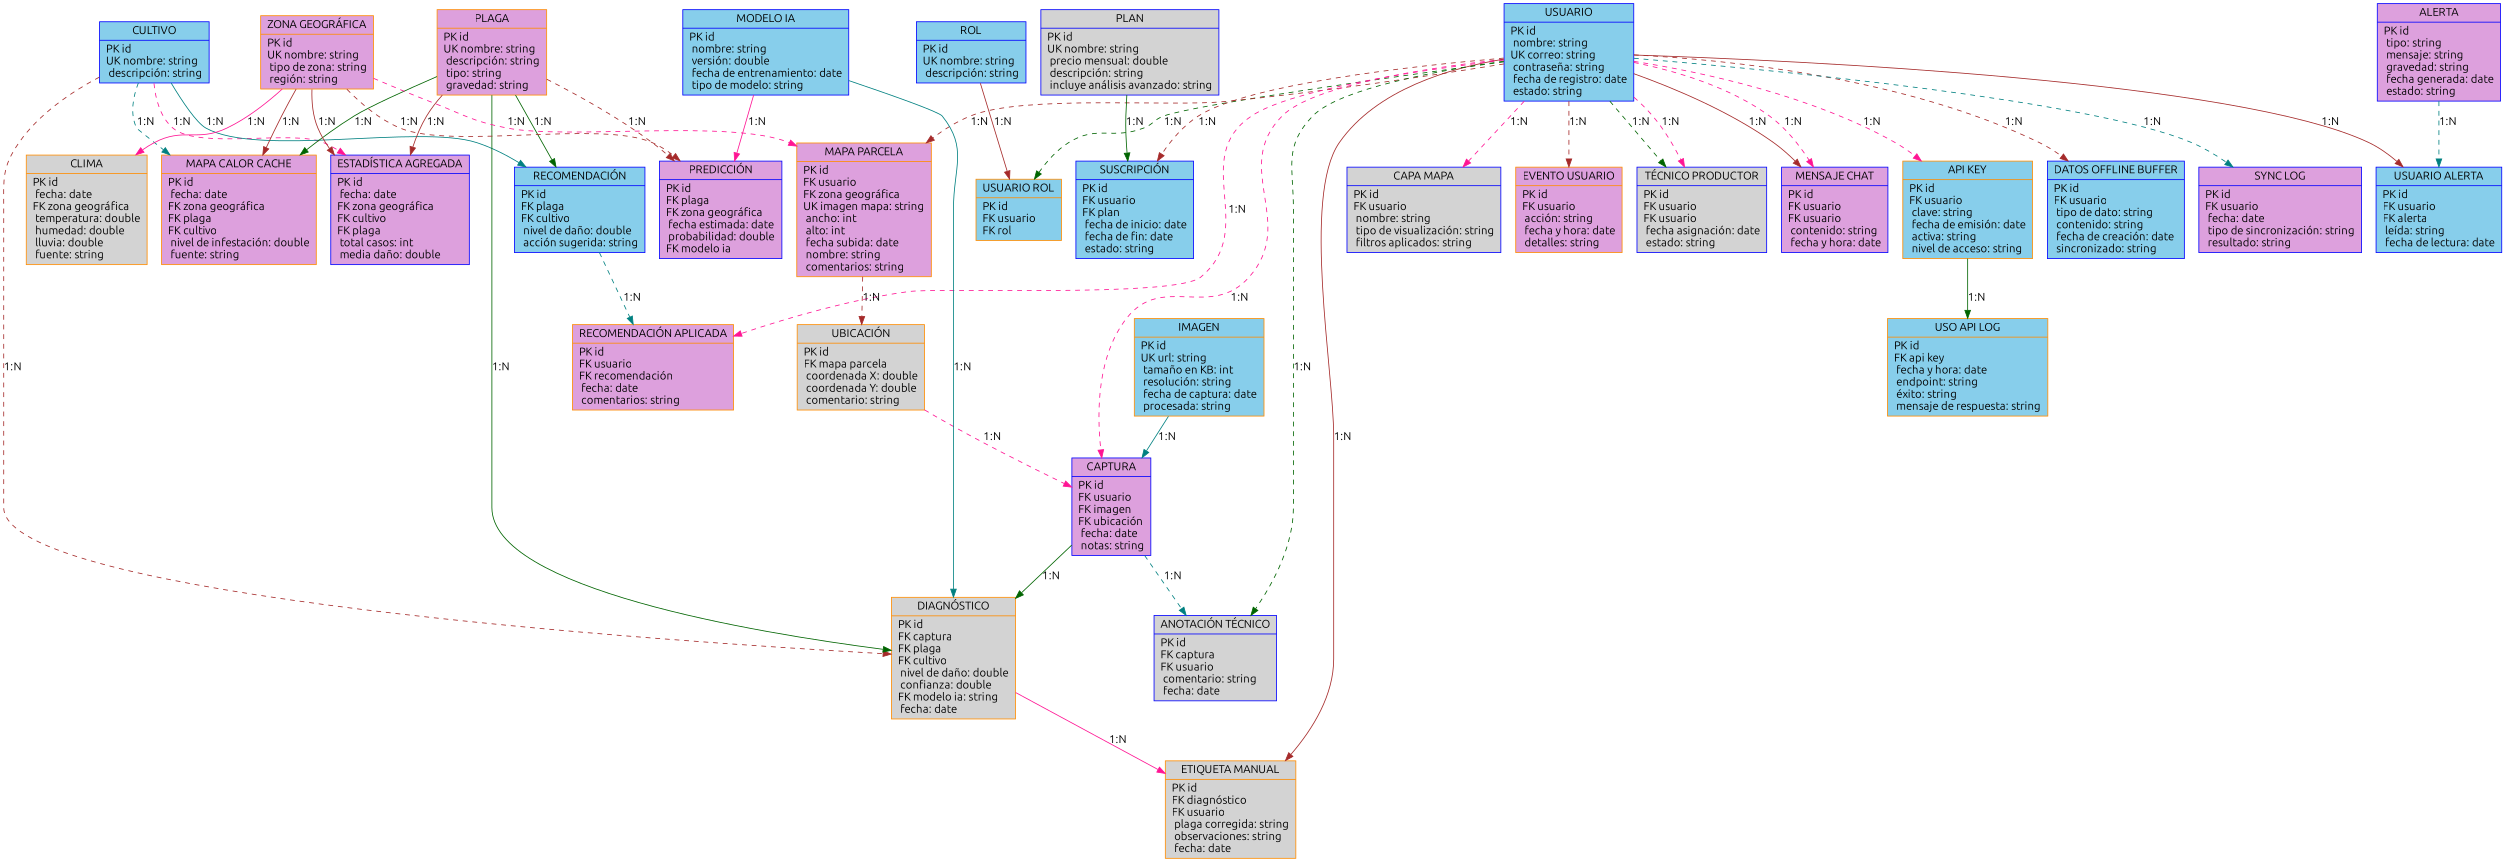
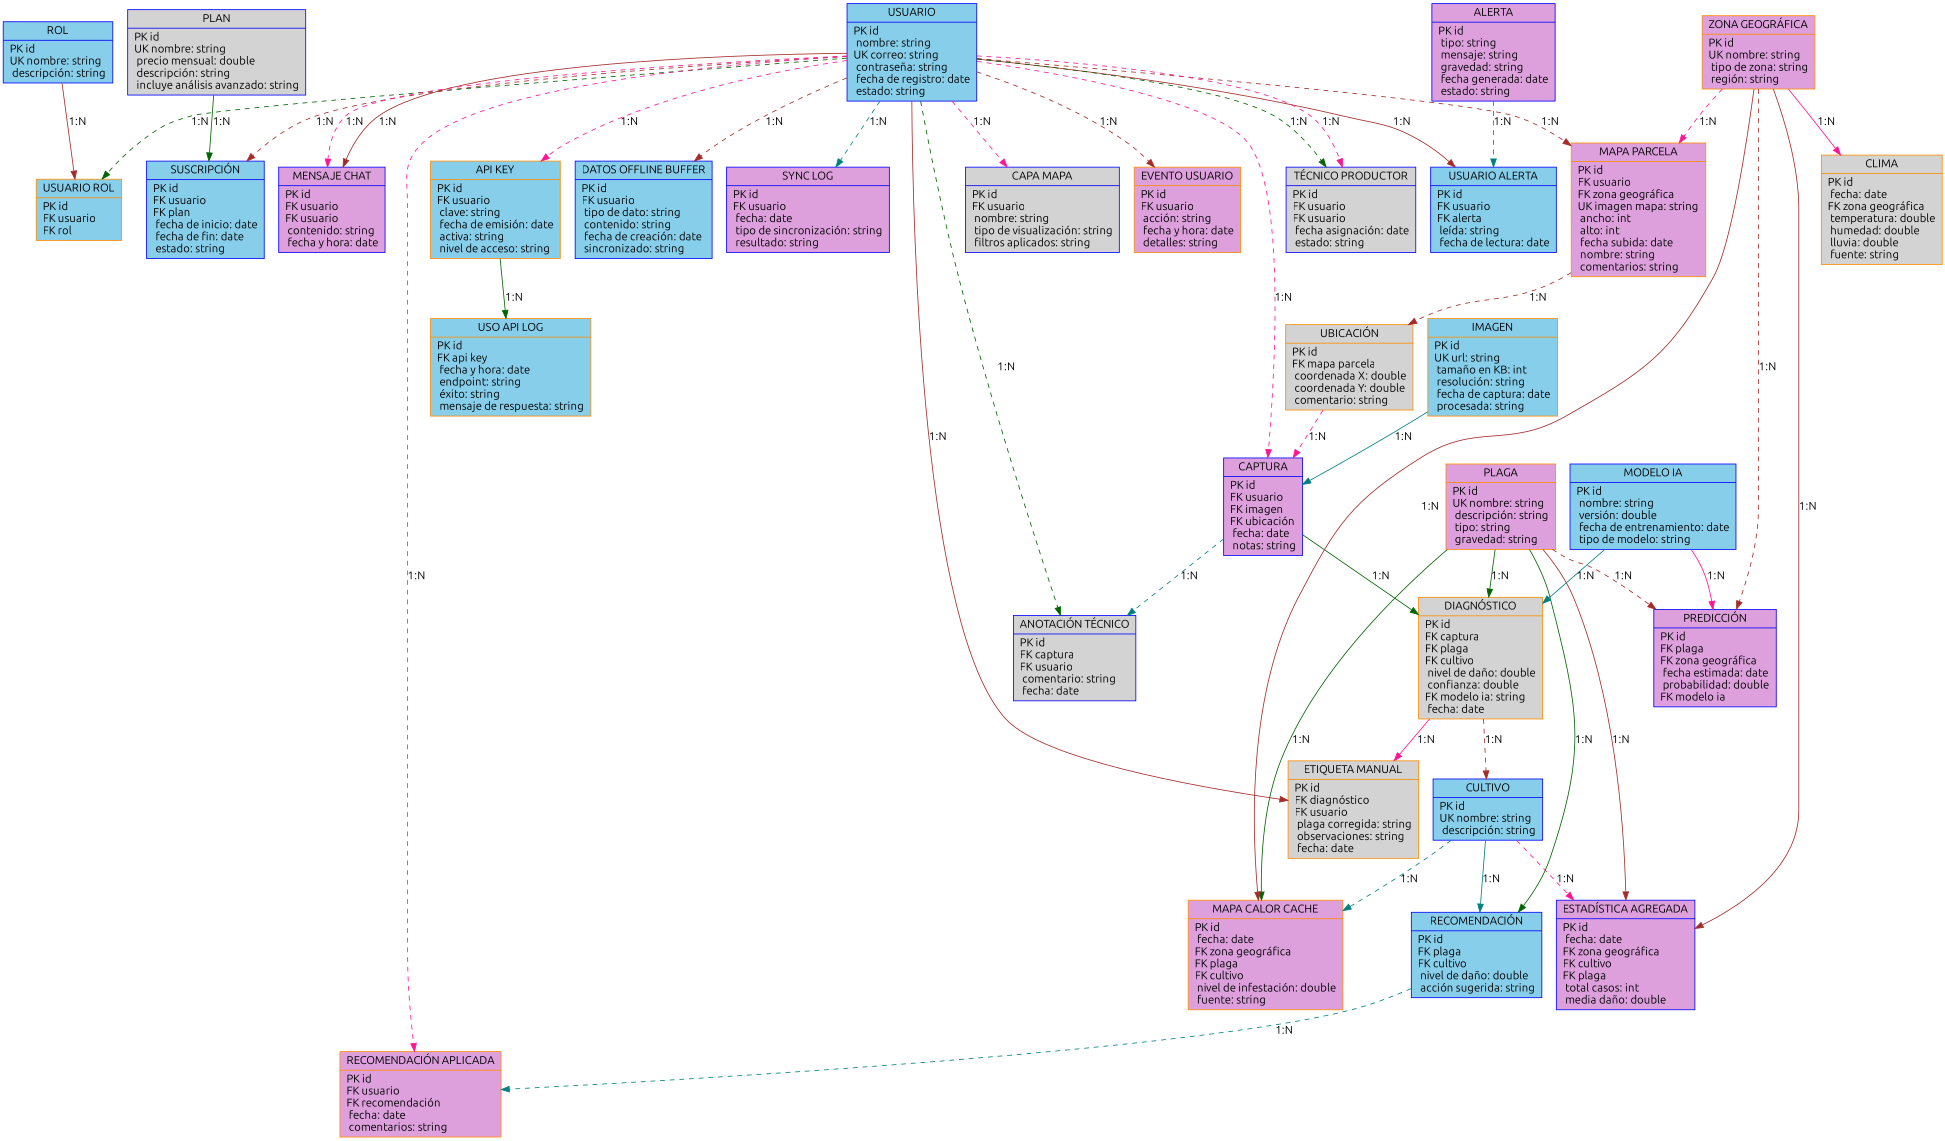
  digraph {
    fontname=Ubuntu
    node [color=blue fillcolor=skyblue fontname=Ubuntu shape=record style=filled]
    edge [color=brown fontname=Ubuntu style=dashed]
    n1 [label="{USUARIO|PK id\l   nombre: string\lUK correo: string\l   contraseña: string\l   fecha de registro: date\l   estado: string\l}"]
    n2 [color=darkorange label="{USUARIO ROL|PK id\lFK usuario\lFK rol\l}"]
    n3 [label="{SUSCRIPCIÓN|PK id\lFK usuario\lFK plan\l   fecha de inicio: date\l   fecha de fin: date\l   estado: string\l}"]
    n4 [color=darkorange fillcolor=plum label="{MAPA PARCELA|PK id\lFK usuario\lFK zona geográfica\lUK imagen mapa: string\l   ancho: int\l   alto: int\l   fecha subida: date\l   nombre: string\l   comentarios: string\l}"]
    n5 [fillcolor=plum label="{CAPTURA|PK id\lFK usuario\lFK imagen\lFK ubicación\l   fecha: date\l   notas: string\l}"]
    n6 [color=darkorange fillcolor=lightgrey label="{ETIQUETA MANUAL|PK id\lFK diagnóstico\lFK usuario\l   plaga corregida: string\l   observaciones: string\l   fecha: date\l}"]
    n7 [fillcolor=lightgrey label="{CAPA MAPA|PK id\lFK usuario\l   nombre: string\l   tipo de visualización: string\l   filtros aplicados: string\l}"]
    n8 [color=darkorange fillcolor=plum label="{EVENTO USUARIO|PK id\lFK usuario\l   acción: string\l   fecha y hora: date\l   detalles: string\l}"]
    n9 [label="{USUARIO ALERTA|PK id\lFK usuario\lFK alerta\l   leída: string\l   fecha de lectura: date\l}"]
    n10 [color=darkorange fillcolor=plum label="{RECOMENDACIÓN APLICADA|PK id\lFK usuario\lFK recomendación\l   fecha: date\l   comentarios: string\l}"]
    n11 [fillcolor=lightgrey label="{TÉCNICO PRODUCTOR|PK id\lFK usuario\lFK usuario\l   fecha asignación: date\l   estado: string\l}"]
    n12 [fillcolor=plum label="{MENSAJE CHAT|PK id\lFK usuario\lFK usuario\l   contenido: string\l   fecha y hora: date\l}"]
    n13 [fillcolor=lightgrey label="{ANOTACIÓN TÉCNICO|PK id\lFK captura\lFK usuario\l   comentario: string\l   fecha: date\l}"]
    n14 [color=darkorange label="{API KEY|PK id\lFK usuario\l   clave: string\l   fecha de emisión: date\l   activa: string\l   nivel de acceso: string\l}"]
    n15 [label="{DATOS OFFLINE BUFFER|PK id\lFK usuario\l   tipo de dato: string\l   contenido: string\l   fecha de creación: date\l   sincronizado: string\l}"]
    n16 [fillcolor=plum label="{SYNC LOG|PK id\lFK usuario\l   fecha: date\l   tipo de sincronización: string\l   resultado: string\l}"]
    n17 [color=darkorange fillcolor=lightgrey label="{UBICACIÓN|PK id\lFK mapa parcela\l   coordenada X: double\l   coordenada Y: double\l   comentario: string\l}"]
    n18 [color=darkorange fillcolor=lightgrey label="{DIAGNÓSTICO|PK id\lFK captura\lFK plaga\lFK cultivo\l   nivel de daño: double\l   confianza: double\lFK modelo ia: string\l   fecha: date\l}"]
    n19 [color=darkorange label="{USO API LOG|PK id\lFK api key\l   fecha y hora: date\l   endpoint: string\l   éxito: string\l   mensaje de respuesta: string\l}"]
    n20 [label="{ROL|PK id\lUK nombre: string\l   descripción: string\l}"]
    n21 [fillcolor=lightgrey label="{PLAN|PK id\lUK nombre: string\l   precio mensual: double\l   descripción: string\l   incluye análisis avanzado: string\l}"]
    n22 [color=darkorange label="{IMAGEN|PK id\lUK url: string\l   tamaño en KB: int\l   resolución: string\l   fecha de captura: date\l   procesada: string\l}"]
    n23 [label="{CULTIVO|PK id\lUK nombre: string\l   descripción: string\l}"]
    n24 [color=darkorange fillcolor=plum label="{MAPA CALOR CACHE|PK id\l   fecha: date\lFK zona geográfica\lFK plaga\lFK cultivo\l   nivel de infestación: double\l   fuente: string\l}"]
    n25 [fillcolor=plum label="{ESTADÍSTICA AGREGADA|PK id\l   fecha: date\lFK zona geográfica\lFK cultivo\lFK plaga\l   total casos: int\l   media daño: double\l}"]
    n26 [label="{RECOMENDACIÓN|PK id\lFK plaga\lFK cultivo\l   nivel de daño: double\l   acción sugerida: string\l}"]
    n27 [color=darkorange fillcolor=plum label="{PLAGA|PK id\lUK nombre: string\l   descripción: string\l   tipo: string\l   gravedad: string\l}"]
    n28 [fillcolor=plum label="{PREDICCIÓN|PK id\lFK plaga\lFK zona geográfica\l   fecha estimada: date\l   probabilidad: double\lFK modelo ia\l}"]
    n29 [label="{MODELO IA|PK id\l   nombre: string\l   versión: double\l   fecha de entrenamiento: date\l   tipo de modelo: string\l}"]
    n30 [color=darkorange fillcolor=plum label="{ZONA GEOGRÁFICA|PK id\lUK nombre: string\l   tipo de zona: string\l   región: string\l}"]
    n31 [color=darkorange fillcolor=lightgrey label="{CLIMA|PK id\l   fecha: date\lFK zona geográfica\l   temperatura: double\l   humedad: double\l   lluvia: double\l   fuente: string\l}"]
    n32 [fillcolor=plum label="{ALERTA|PK id\l   tipo: string\l   mensaje: string\l   gravedad: string\l   fecha generada: date\l   estado: string\l}"]
    n1 -> n2 [color=darkgreen label="1:N"]
    n1 -> n3 [label="1:N"]
    n1 -> n4 [label="1:N"]
    n1 -> n5 [color=deeppink label="1:N"]
    n1 -> n6 [label="1:N" style=solid]
    n1 -> n7 [color=deeppink label="1:N"]
    n1 -> n8 [label="1:N"]
    n1 -> n9 [label="1:N" style=solid]
    n1 -> n10 [color=deeppink label="1:N"]
    n1 -> n11 [color=darkgreen label="1:N"]
    n1 -> n11 [color=deeppink label="1:N"]
    n1 -> n12 [label="1:N" style=solid]
    n1 -> n12 [color=deeppink label="1:N"]
    n1 -> n13 [color=darkgreen label="1:N"]
    n1 -> n14 [color=deeppink label="1:N"]
    n1 -> n15 [label="1:N"]
    n1 -> n16 [color=teal label="1:N"]
    n4 -> n17 [label="1:N"]
    n5 -> n13 [color=teal label="1:N"]
    n5 -> n18 [color=darkgreen label="1:N" style=solid]
    n14 -> n19 [color=darkgreen label="1:N" style=solid]
    n17 -> n5 [color=deeppink label="1:N"]
    n18 -> n6 [color=deeppink label="1:N" style=solid]
    n20 -> n2 [label="1:N" style=solid]
    n21 -> n3 [color=darkgreen label="1:N" style=solid]
    n22 -> n5 [color=teal label="1:N" style=solid]
-   n23 -> n18 [label="1:N"]
+   n18 -> n23 [label="1:N"]
    n23 -> n24 [color=teal label="1:N"]
    n23 -> n25 [color=deeppink label="1:N"]
    n23 -> n26 [color=teal label="1:N" style=solid]
    n26 -> n10 [color=teal label="1:N"]
    n27 -> n18 [color=darkgreen label="1:N" style=solid]
    n27 -> n24 [color=darkgreen label="1:N" style=solid]
    n27 -> n25 [label="1:N" style=solid]
    n27 -> n26 [color=darkgreen label="1:N" style=solid]
    n27 -> n28 [label="1:N"]
    n29 -> n18 [color=teal label="1:N" style=solid]
    n29 -> n28 [color=deeppink label="1:N" style=solid]
    n30 -> n4 [color=deeppink label="1:N"]
    n30 -> n24 [label="1:N" style=solid]
    n30 -> n25 [label="1:N" style=solid]
    n30 -> n28 [label="1:N"]
    n30 -> n31 [color=deeppink label="1:N" style=solid]
    n32 -> n9 [color=teal label="1:N"]
  }
